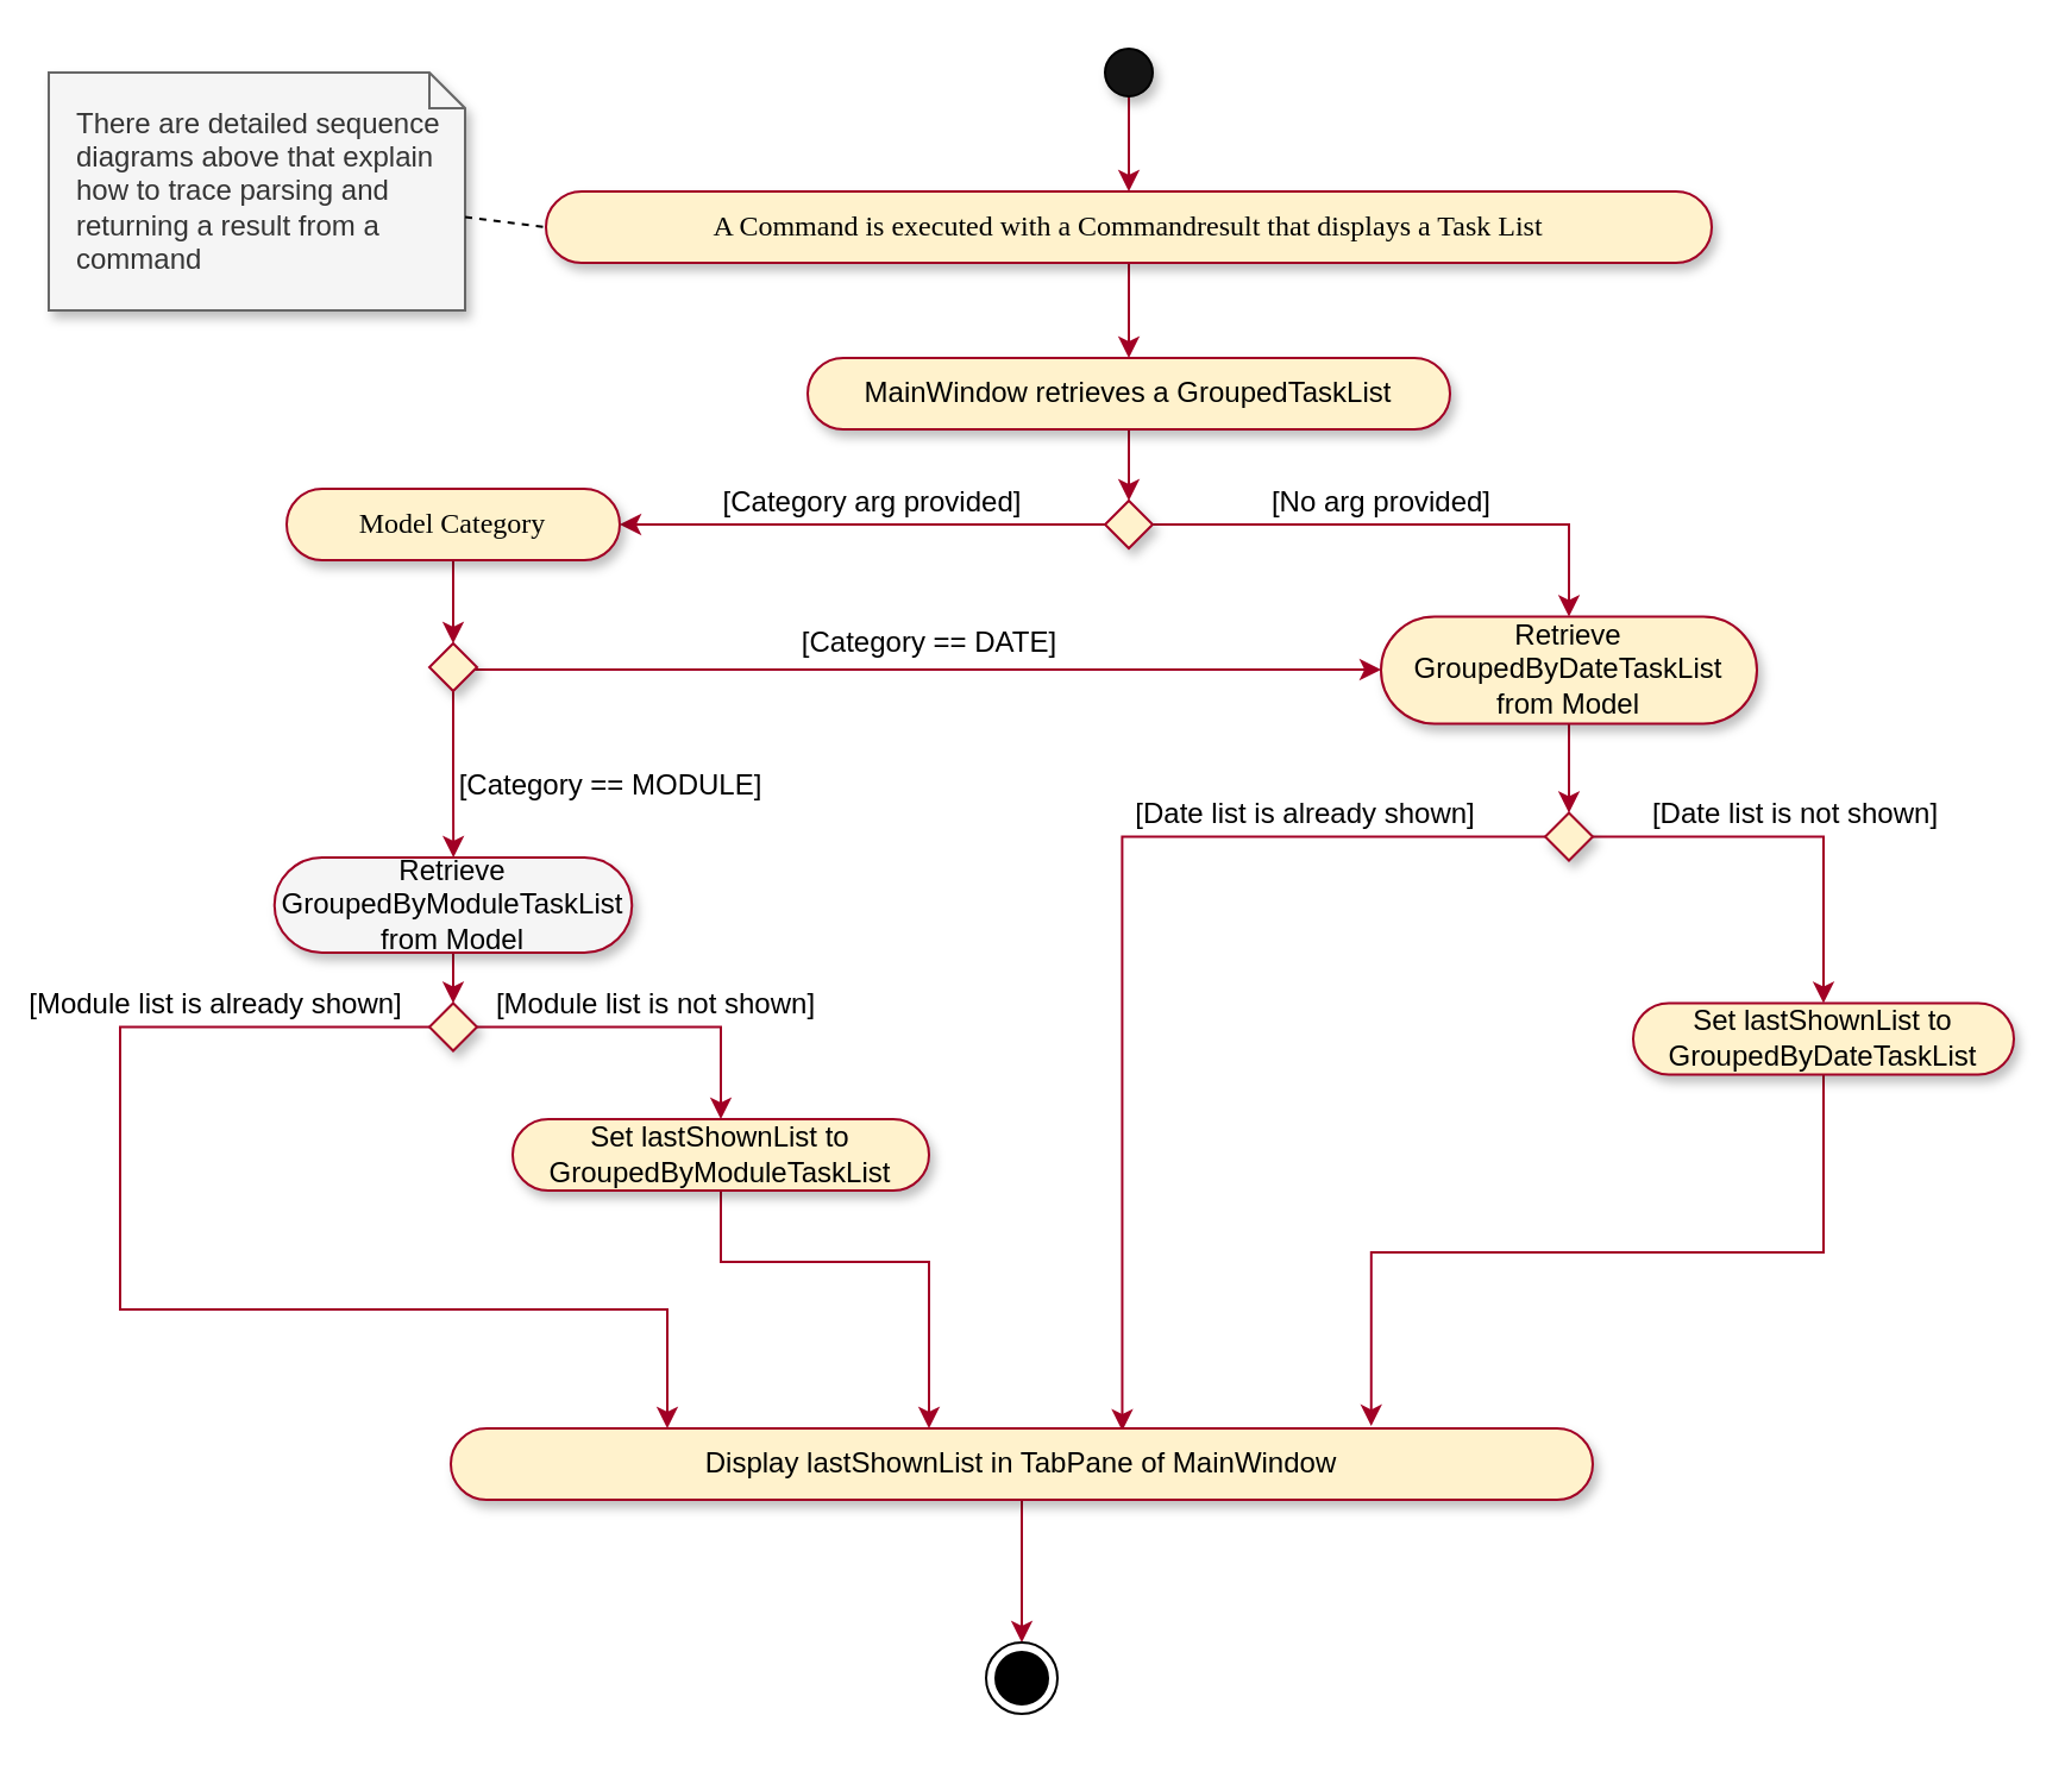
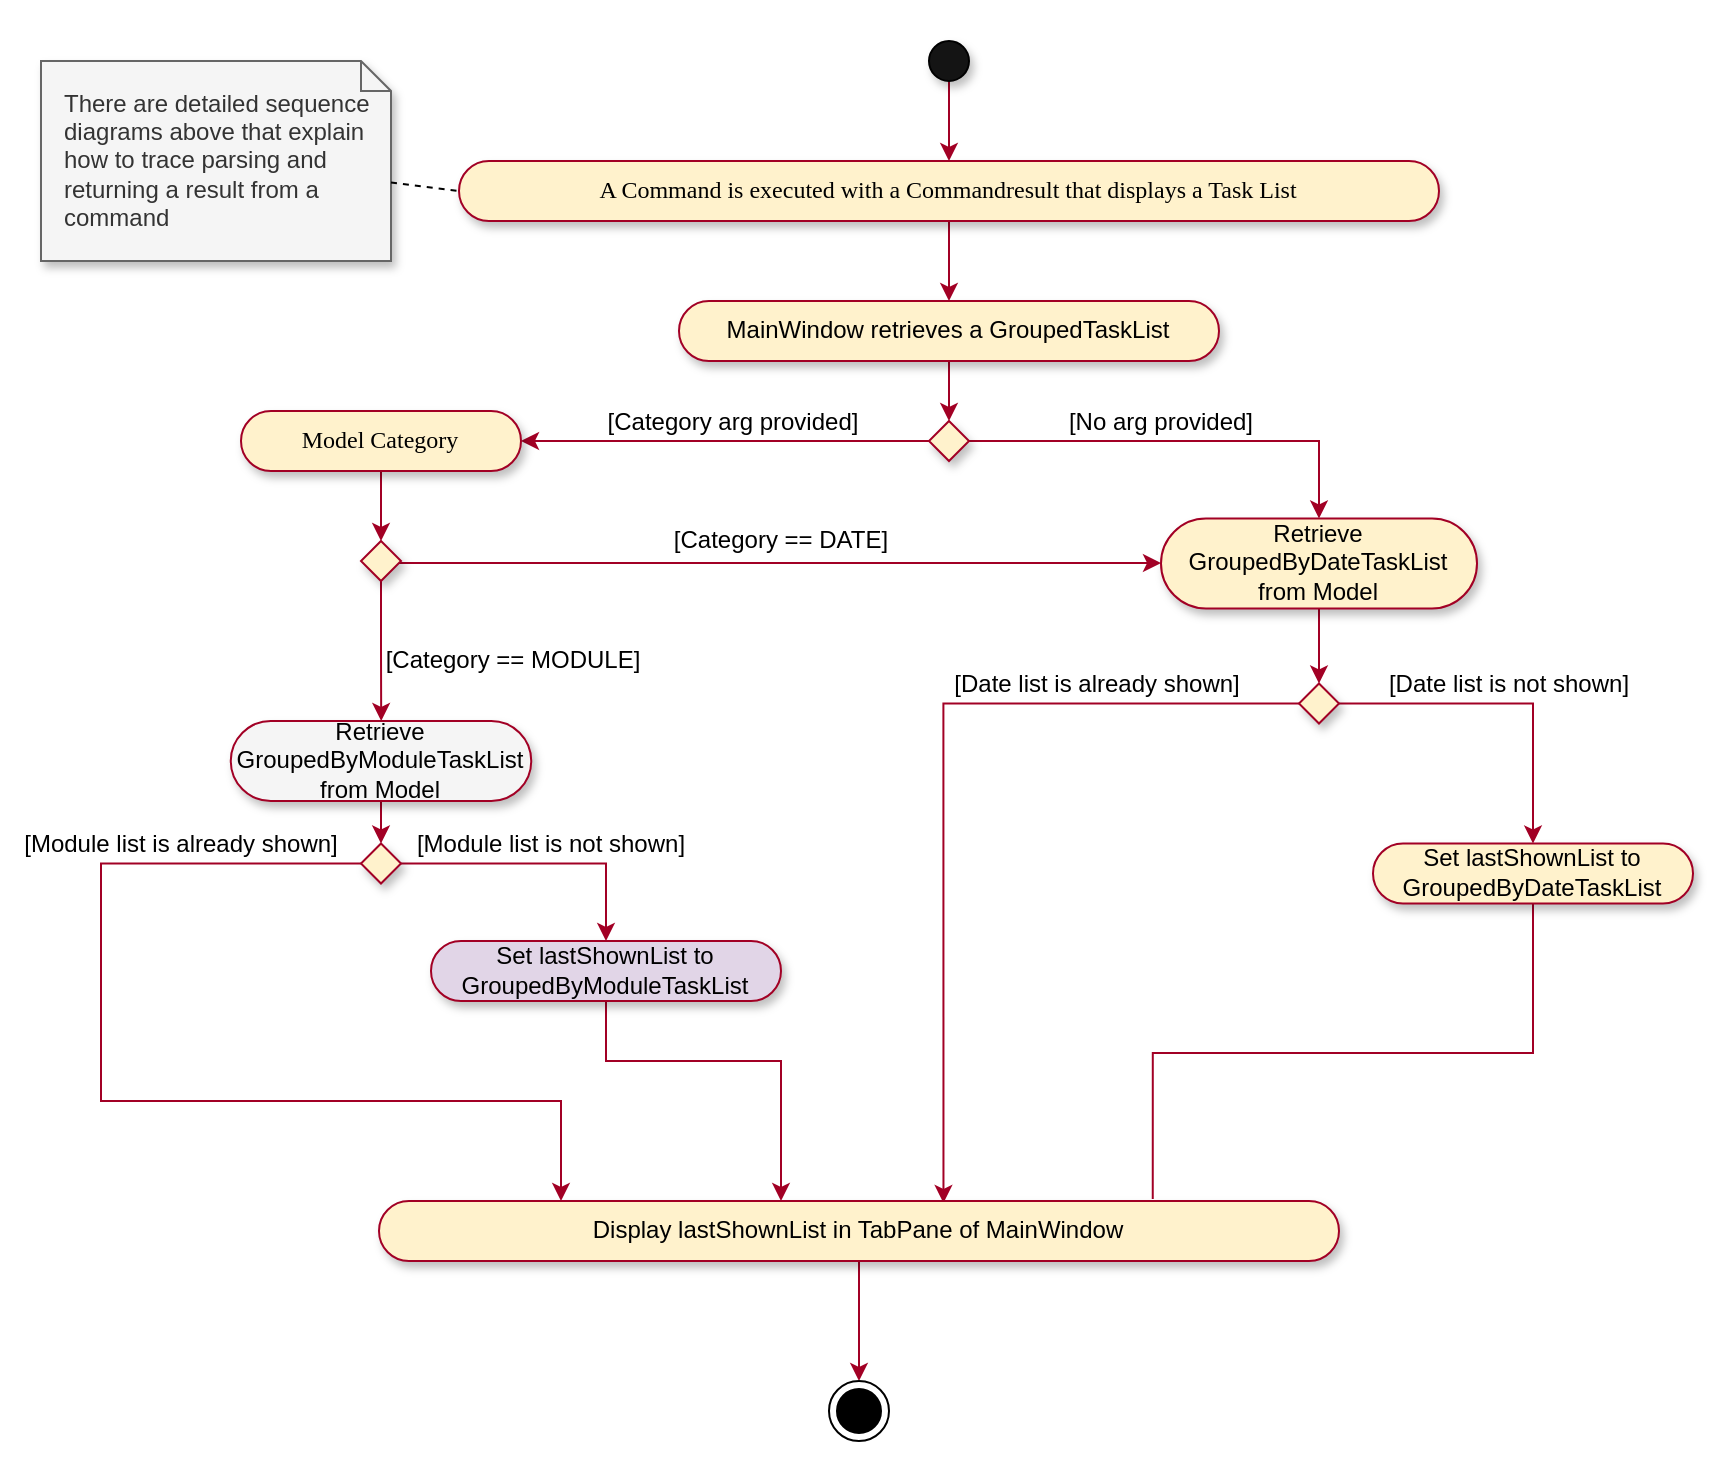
  <mxCell id="0" />
  <mxCell id="1" parent="0" />
  <mxCell id="2" value="" style="edgeStyle=orthogonalEdgeStyle;rounded=0;orthogonalLoop=1;jettySize=auto;html=1;startArrow=none;startFill=0;endArrow=classic;endFill=1;strokeColor=#A20025;" edge="1" parent="1" source="3" target="14"><mxGeometry relative="1" as="geometry" /></mxCell>
  <mxCell id="3" value="" style="ellipse;whiteSpace=wrap;html=1;aspect=fixed;fillColor=#141414;shadow=1;" vertex="1" parent="1"><mxGeometry x="464" y="20" width="20" height="20" as="geometry" /></mxCell>
  <mxCell id="4" value="" style="edgeStyle=orthogonalEdgeStyle;rounded=0;orthogonalLoop=1;jettySize=auto;html=1;startArrow=none;startFill=0;endArrow=classic;endFill=1;strokeColor=#A20025;fontFamily=Verdana;" edge="1" parent="1" source="5" target="10"><mxGeometry relative="1" as="geometry" /></mxCell>
  <mxCell id="5" value="MainWindow retrieves a GroupedTaskList" style="whiteSpace=wrap;html=1;rounded=1;arcSize=50;align=center;verticalAlign=middle;strokeWidth=1;autosize=1;spacing=4;treeFolding=1;treeMoving=1;newEdgeStyle={&quot;edgeStyle&quot;:&quot;entityRelationEdgeStyle&quot;,&quot;startArrow&quot;:&quot;none&quot;,&quot;endArrow&quot;:&quot;none&quot;,&quot;segment&quot;:10,&quot;curved&quot;:1};shadow=1;fillColor=#fff2cc;strokeColor=#A20025;" vertex="1" parent="1"><mxGeometry x="339" y="150" width="270" height="30" as="geometry" /></mxCell>
  <mxCell id="6" value="" style="edgeStyle=orthogonalEdgeStyle;rounded=0;orthogonalLoop=1;jettySize=auto;html=1;startArrow=none;startFill=0;endArrow=classic;endFill=1;strokeColor=#A20025;fontFamily=Verdana;" edge="1" parent="1" source="10" target="16"><mxGeometry relative="1" as="geometry" /></mxCell>
  <mxCell id="7" value="[Category arg provided]" style="text;html=1;align=center;verticalAlign=middle;resizable=0;points=[];" vertex="1" connectable="0" parent="6"><mxGeometry x="-0.218" y="-1" relative="1" as="geometry"><mxPoint x="-19" y="-9" as="offset" /></mxGeometry></mxCell>
  <mxCell id="8" style="edgeStyle=orthogonalEdgeStyle;rounded=0;orthogonalLoop=1;jettySize=auto;html=1;exitX=1;exitY=0.5;exitDx=0;exitDy=0;entryX=0.5;entryY=0;entryDx=0;entryDy=0;startArrow=none;startFill=0;endArrow=classic;endFill=1;strokeColor=#A20025;fontFamily=Verdana;" edge="1" parent="1" source="10" target="23"><mxGeometry relative="1" as="geometry" /></mxCell>
  <mxCell id="9" value="[No arg provided]" style="text;html=1;align=center;verticalAlign=middle;resizable=0;points=[];" vertex="1" connectable="0" parent="8"><mxGeometry x="-0.098" y="1" relative="1" as="geometry"><mxPoint x="-0.19" y="-9" as="offset" /></mxGeometry></mxCell>
  <mxCell id="10" value="" style="rhombus;whiteSpace=wrap;html=1;shadow=1;strokeColor=#A20025;fillColor=#fff2cc;" vertex="1" parent="1"><mxGeometry x="464" y="210" width="20" height="20" as="geometry" /></mxCell>
  <mxCell id="11" value="There are detailed sequence diagrams above that explain how to trace parsing and returning a result from a command" style="shape=note;size=15;align=left;spacingLeft=10;html=1;whiteSpace=wrap;shadow=1;fillColor=#f5f5f5;strokeColor=#666666;fontColor=#333333;" vertex="1" parent="1"><mxGeometry x="20" y="30" width="175" height="100" as="geometry" /></mxCell>
  <mxCell id="12" value="" style="edgeStyle=none;endArrow=none;dashed=1;html=1;entryX=0;entryY=0.5;entryDx=0;entryDy=0;" edge="1" parent="1" source="11" target="14"><mxGeometry x="1" relative="1" as="geometry"><mxPoint x="165" y="147" as="targetPoint" /><mxPoint x="251.05" y="239.5" as="sourcePoint" /></mxGeometry></mxCell>
  <mxCell id="13" value="" style="edgeStyle=orthogonalEdgeStyle;rounded=0;orthogonalLoop=1;jettySize=auto;html=1;startArrow=none;startFill=0;endArrow=classic;endFill=1;strokeColor=#A20025;" edge="1" parent="1" source="14" target="5"><mxGeometry relative="1" as="geometry" /></mxCell>
  <mxCell id="14" value="A Command is executed with a Commandresult that displays a Task List" style="whiteSpace=wrap;rounded=1;arcSize=50;align=center;verticalAlign=middle;strokeWidth=1;autosize=1;spacing=4;treeFolding=1;treeMoving=1;newEdgeStyle={&quot;edgeStyle&quot;:&quot;entityRelationEdgeStyle&quot;,&quot;startArrow&quot;:&quot;none&quot;,&quot;endArrow&quot;:&quot;none&quot;,&quot;segment&quot;:10,&quot;curved&quot;:1};shadow=1;fillColor=#fff2cc;strokeColor=#A20025;horizontal=1;fontFamily=Verdana;" vertex="1" parent="1"><mxGeometry x="229" y="80" width="490" height="30" as="geometry" /></mxCell>
  <mxCell id="15" style="edgeStyle=orthogonalEdgeStyle;rounded=0;orthogonalLoop=1;jettySize=auto;html=1;exitX=0.5;exitY=1;exitDx=0;exitDy=0;entryX=0.5;entryY=0;entryDx=0;entryDy=0;startArrow=none;startFill=0;endArrow=classic;endFill=1;strokeColor=#A20025;fontFamily=Verdana;" edge="1" parent="1" source="16" target="21"><mxGeometry relative="1" as="geometry" /></mxCell>
  <mxCell id="16" value="Model Category" style="whiteSpace=wrap;html=1;rounded=1;arcSize=50;align=center;verticalAlign=middle;strokeWidth=1;autosize=1;spacing=4;treeFolding=1;treeMoving=1;newEdgeStyle={&quot;edgeStyle&quot;:&quot;entityRelationEdgeStyle&quot;,&quot;startArrow&quot;:&quot;none&quot;,&quot;endArrow&quot;:&quot;none&quot;,&quot;segment&quot;:10,&quot;curved&quot;:1};shadow=1;fillColor=#fff2cc;strokeColor=#A20025;fontFamily=Verdana;" vertex="1" parent="1"><mxGeometry x="120" y="205" width="140" height="30" as="geometry" /></mxCell>
  <mxCell id="17" value="" style="edgeStyle=orthogonalEdgeStyle;rounded=0;orthogonalLoop=1;jettySize=auto;html=1;startArrow=none;startFill=0;endArrow=classic;endFill=1;strokeColor=#A20025;fontFamily=Verdana;" edge="1" parent="1" source="21" target="23"><mxGeometry relative="1" as="geometry"><Array as="points"><mxPoint x="455" y="281" /><mxPoint x="455" y="281" /></Array></mxGeometry></mxCell>
  <mxCell id="18" value="[Category == DATE]" style="text;html=1;align=center;verticalAlign=middle;resizable=0;points=[];" vertex="1" connectable="0" parent="17"><mxGeometry x="0.685" y="2" relative="1" as="geometry"><mxPoint x="-130.14" y="-9.29" as="offset" /></mxGeometry></mxCell>
  <mxCell id="19" value="" style="edgeStyle=orthogonalEdgeStyle;rounded=0;orthogonalLoop=1;jettySize=auto;html=1;startArrow=none;startFill=0;endArrow=classic;endFill=1;strokeColor=#A20025;fontFamily=Verdana;" edge="1" parent="1" source="21" target="25"><mxGeometry relative="1" as="geometry" /></mxCell>
  <mxCell id="20" value="[Category == MODULE]" style="text;html=1;align=center;verticalAlign=middle;resizable=0;points=[];" vertex="1" connectable="0" parent="19"><mxGeometry x="-0.301" y="-2" relative="1" as="geometry"><mxPoint x="67" y="15.71" as="offset" /></mxGeometry></mxCell>
  <mxCell id="21" value="" style="rhombus;whiteSpace=wrap;html=1;shadow=1;strokeColor=#A20025;fillColor=#fff2cc;" vertex="1" parent="1"><mxGeometry x="180" y="270" width="20" height="20" as="geometry" /></mxCell>
  <mxCell id="22" value="" style="edgeStyle=orthogonalEdgeStyle;rounded=0;orthogonalLoop=1;jettySize=auto;html=1;startArrow=none;startFill=0;endArrow=classic;endFill=1;strokeColor=#A20025;fontFamily=Verdana;" edge="1" parent="1" source="23" target="30"><mxGeometry relative="1" as="geometry" /></mxCell>
  <mxCell id="23" value="&lt;div&gt;Retrieve GroupedByDateTaskList from Model&lt;/div&gt;" style="whiteSpace=wrap;html=1;rounded=1;arcSize=50;align=center;verticalAlign=middle;strokeWidth=1;autosize=1;spacing=4;treeFolding=1;treeMoving=1;newEdgeStyle={&quot;edgeStyle&quot;:&quot;entityRelationEdgeStyle&quot;,&quot;startArrow&quot;:&quot;none&quot;,&quot;endArrow&quot;:&quot;none&quot;,&quot;segment&quot;:10,&quot;curved&quot;:1};shadow=1;fillColor=#fff2cc;strokeColor=#A20025;" vertex="1" parent="1"><mxGeometry x="580" y="258.75" width="158" height="45" as="geometry" /></mxCell>
  <mxCell id="24" style="edgeStyle=orthogonalEdgeStyle;rounded=0;orthogonalLoop=1;jettySize=auto;html=1;exitX=0.5;exitY=1;exitDx=0;exitDy=0;entryX=0.5;entryY=0;entryDx=0;entryDy=0;startArrow=none;startFill=0;endArrow=classic;endFill=1;strokeColor=#A20025;fontFamily=Verdana;" edge="1" parent="1" source="25" target="39"><mxGeometry relative="1" as="geometry" /></mxCell>
  <mxCell id="25" value="&lt;div&gt;Retrieve GroupedByModuleTaskList from Model&lt;/div&gt;" style="whiteSpace=wrap;html=1;rounded=1;arcSize=50;align=center;verticalAlign=middle;strokeWidth=1;autosize=1;spacing=4;treeFolding=1;treeMoving=1;newEdgeStyle={&quot;edgeStyle&quot;:&quot;entityRelationEdgeStyle&quot;,&quot;startArrow&quot;:&quot;none&quot;,&quot;endArrow&quot;:&quot;none&quot;,&quot;segment&quot;:10,&quot;curved&quot;:1};shadow=1;fillColor=#f5f5f5;strokeColor=#A20025;" vertex="1" parent="1"><mxGeometry x="114.88" y="360" width="150.25" height="40" as="geometry" /></mxCell>
  <mxCell id="26" style="edgeStyle=orthogonalEdgeStyle;rounded=0;orthogonalLoop=1;jettySize=auto;html=1;exitX=1;exitY=0.5;exitDx=0;exitDy=0;startArrow=none;startFill=0;endArrow=classic;endFill=1;strokeColor=#A20025;fontFamily=Verdana;" edge="1" parent="1" source="30" target="32"><mxGeometry relative="1" as="geometry" /></mxCell>
  <mxCell id="27" value="[Date list is not shown]" style="text;html=1;align=center;verticalAlign=middle;resizable=0;points=[];" vertex="1" connectable="0" parent="26"><mxGeometry x="0.084" y="2" relative="1" as="geometry"><mxPoint x="-5.29" y="-8.03" as="offset" /></mxGeometry></mxCell>
  <mxCell id="28" style="edgeStyle=orthogonalEdgeStyle;rounded=0;orthogonalLoop=1;jettySize=auto;html=1;exitX=0;exitY=0.5;exitDx=0;exitDy=0;startArrow=none;startFill=0;endArrow=classic;endFill=1;strokeColor=#A20025;fontFamily=Verdana;entryX=0.588;entryY=0.033;entryDx=0;entryDy=0;entryPerimeter=0;" edge="1" parent="1" source="30" target="34"><mxGeometry relative="1" as="geometry"><mxPoint x="470" y="590" as="targetPoint" /></mxGeometry></mxCell>
  <mxCell id="29" value="[Date list is already shown]" style="text;html=1;align=center;verticalAlign=middle;resizable=0;points=[];" vertex="1" connectable="0" parent="28"><mxGeometry x="-0.527" y="-2" relative="1" as="geometry"><mxPoint y="-8.02" as="offset" /></mxGeometry></mxCell>
  <mxCell id="30" value="" style="rhombus;whiteSpace=wrap;html=1;shadow=1;strokeColor=#A20025;fillColor=#fff2cc;" vertex="1" parent="1"><mxGeometry x="649" y="341.25" width="20" height="20" as="geometry" /></mxCell>
- <mxCell id="31" style="edgeStyle=orthogonalEdgeStyle;rounded=0;orthogonalLoop=1;jettySize=auto;html=1;exitX=0.5;exitY=1;exitDx=0;exitDy=0;entryX=0.806;entryY=-0.033;entryDx=0;entryDy=0;startArrow=none;startFill=0;endArrow=classic;endFill=1;strokeColor=#A20025;fontFamily=Verdana;entryPerimeter=0;" edge="1" parent="1" source="32" target="34"><mxGeometry relative="1" as="geometry"><Array as="points"><mxPoint x="766" y="526" /><mxPoint x="576" y="526" /></Array></mxGeometry></mxCell>
+ <mxCell id="31" style="edgeStyle=orthogonalEdgeStyle;rounded=0;orthogonalLoop=1;jettySize=auto;html=1;exitX=0.5;exitY=1;exitDx=0;exitDy=0;entryX=0.806;entryY=-0.033;entryDx=0;entryDy=0;startArrow=none;startFill=0;endArrow=none;endFill=1;strokeColor=#A20025;fontFamily=Verdana;entryPerimeter=0;" edge="1" parent="1" source="32" target="34"><mxGeometry relative="1" as="geometry"><Array as="points"><mxPoint x="766" y="526" /><mxPoint x="576" y="526" /></Array></mxGeometry></mxCell>
  <mxCell id="32" value="Set lastShownList to GroupedByDateTaskList" style="whiteSpace=wrap;html=1;rounded=1;arcSize=50;align=center;verticalAlign=middle;strokeWidth=1;autosize=1;spacing=4;treeFolding=1;treeMoving=1;newEdgeStyle={&quot;edgeStyle&quot;:&quot;entityRelationEdgeStyle&quot;,&quot;startArrow&quot;:&quot;none&quot;,&quot;endArrow&quot;:&quot;none&quot;,&quot;segment&quot;:10,&quot;curved&quot;:1};shadow=1;fillColor=#fff2cc;strokeColor=#A20025;" vertex="1" parent="1"><mxGeometry x="686" y="421.25" width="160" height="30" as="geometry" /></mxCell>
  <mxCell id="33" value="" style="edgeStyle=orthogonalEdgeStyle;rounded=0;orthogonalLoop=1;jettySize=auto;html=1;startArrow=none;startFill=0;endArrow=classic;endFill=1;strokeColor=#A20025;fontFamily=Verdana;" edge="1" parent="1" source="34"><mxGeometry relative="1" as="geometry"><mxPoint x="429" y="690" as="targetPoint" /></mxGeometry></mxCell>
  <mxCell id="34" value="Display lastShownList in TabPane of MainWindow" style="whiteSpace=wrap;html=1;rounded=1;arcSize=50;align=center;verticalAlign=middle;strokeWidth=1;autosize=1;spacing=4;treeFolding=1;treeMoving=1;newEdgeStyle={&quot;edgeStyle&quot;:&quot;entityRelationEdgeStyle&quot;,&quot;startArrow&quot;:&quot;none&quot;,&quot;endArrow&quot;:&quot;none&quot;,&quot;segment&quot;:10,&quot;curved&quot;:1};shadow=1;fillColor=#fff2cc;strokeColor=#A20025;" vertex="1" parent="1"><mxGeometry x="189" y="600" width="480" height="30" as="geometry" /></mxCell>
  <mxCell id="35" style="edgeStyle=orthogonalEdgeStyle;rounded=0;orthogonalLoop=1;jettySize=auto;html=1;exitX=1;exitY=0.5;exitDx=0;exitDy=0;entryX=0.5;entryY=0;entryDx=0;entryDy=0;startArrow=none;startFill=0;endArrow=classic;endFill=1;strokeColor=#A20025;fontFamily=Verdana;" edge="1" parent="1" source="39" target="41"><mxGeometry relative="1" as="geometry" /></mxCell>
  <mxCell id="36" value="[Module list is not shown]" style="text;html=1;align=center;verticalAlign=middle;resizable=0;points=[];" vertex="1" connectable="0" parent="35"><mxGeometry x="-0.051" y="1" relative="1" as="geometry"><mxPoint x="7.86" y="-9.02" as="offset" /></mxGeometry></mxCell>
  <mxCell id="37" style="edgeStyle=orthogonalEdgeStyle;rounded=0;orthogonalLoop=1;jettySize=auto;html=1;exitX=0;exitY=0.5;exitDx=0;exitDy=0;startArrow=none;startFill=0;endArrow=classic;endFill=1;strokeColor=#A20025;fontFamily=Verdana;" edge="1" parent="1" source="39"><mxGeometry relative="1" as="geometry"><mxPoint x="280" y="600" as="targetPoint" /><Array as="points"><mxPoint x="50" y="431" /><mxPoint x="50" y="550" /><mxPoint x="280" y="550" /><mxPoint x="280" y="600" /></Array></mxGeometry></mxCell>
  <mxCell id="38" value="[Module list is already shown]" style="text;html=1;align=center;verticalAlign=middle;resizable=0;points=[];" vertex="1" connectable="0" parent="37"><mxGeometry x="-0.654" relative="1" as="geometry"><mxPoint y="-10.03" as="offset" /></mxGeometry></mxCell>
  <mxCell id="39" value="" style="rhombus;whiteSpace=wrap;html=1;shadow=1;strokeColor=#A20025;fillColor=#fff2cc;" vertex="1" parent="1"><mxGeometry x="180" y="421.25" width="20" height="20" as="geometry" /></mxCell>
  <mxCell id="40" style="edgeStyle=orthogonalEdgeStyle;rounded=0;orthogonalLoop=1;jettySize=auto;html=1;exitX=0.5;exitY=1;exitDx=0;exitDy=0;startArrow=none;startFill=0;endArrow=classic;endFill=1;strokeColor=#A20025;fontFamily=Verdana;" edge="1" parent="1" source="41"><mxGeometry relative="1" as="geometry"><mxPoint x="390" y="600" as="targetPoint" /><Array as="points"><mxPoint x="303" y="530" /><mxPoint x="390" y="530" /><mxPoint x="390" y="600" /></Array></mxGeometry></mxCell>
- <mxCell id="41" value="Set lastShownList to GroupedByModuleTaskList" style="whiteSpace=wrap;html=1;rounded=1;arcSize=50;align=center;verticalAlign=middle;strokeWidth=1;autosize=1;spacing=4;treeFolding=1;treeMoving=1;newEdgeStyle={&quot;edgeStyle&quot;:&quot;entityRelationEdgeStyle&quot;,&quot;startArrow&quot;:&quot;none&quot;,&quot;endArrow&quot;:&quot;none&quot;,&quot;segment&quot;:10,&quot;curved&quot;:1};shadow=1;fillColor=#fff2cc;strokeColor=#A20025;" vertex="1" parent="1"><mxGeometry x="215" y="470" width="175" height="30" as="geometry" /></mxCell>
+ <mxCell id="41" value="Set lastShownList to GroupedByModuleTaskList" style="whiteSpace=wrap;html=1;rounded=1;arcSize=50;align=center;verticalAlign=middle;strokeWidth=1;autosize=1;spacing=4;treeFolding=1;treeMoving=1;newEdgeStyle={&quot;edgeStyle&quot;:&quot;entityRelationEdgeStyle&quot;,&quot;startArrow&quot;:&quot;none&quot;,&quot;endArrow&quot;:&quot;none&quot;,&quot;segment&quot;:10,&quot;curved&quot;:1};shadow=1;fillColor=#e1d5e7;strokeColor=#A20025;" vertex="1" parent="1"><mxGeometry x="215" y="470" width="175" height="30" as="geometry" /></mxCell>
  <mxCell id="42" value="" style="ellipse;html=1;shape=endState;fillColor=#000000;strokeColor=#000000;" vertex="1" parent="1"><mxGeometry x="414" y="690" width="30" height="30" as="geometry" /></mxCell>
